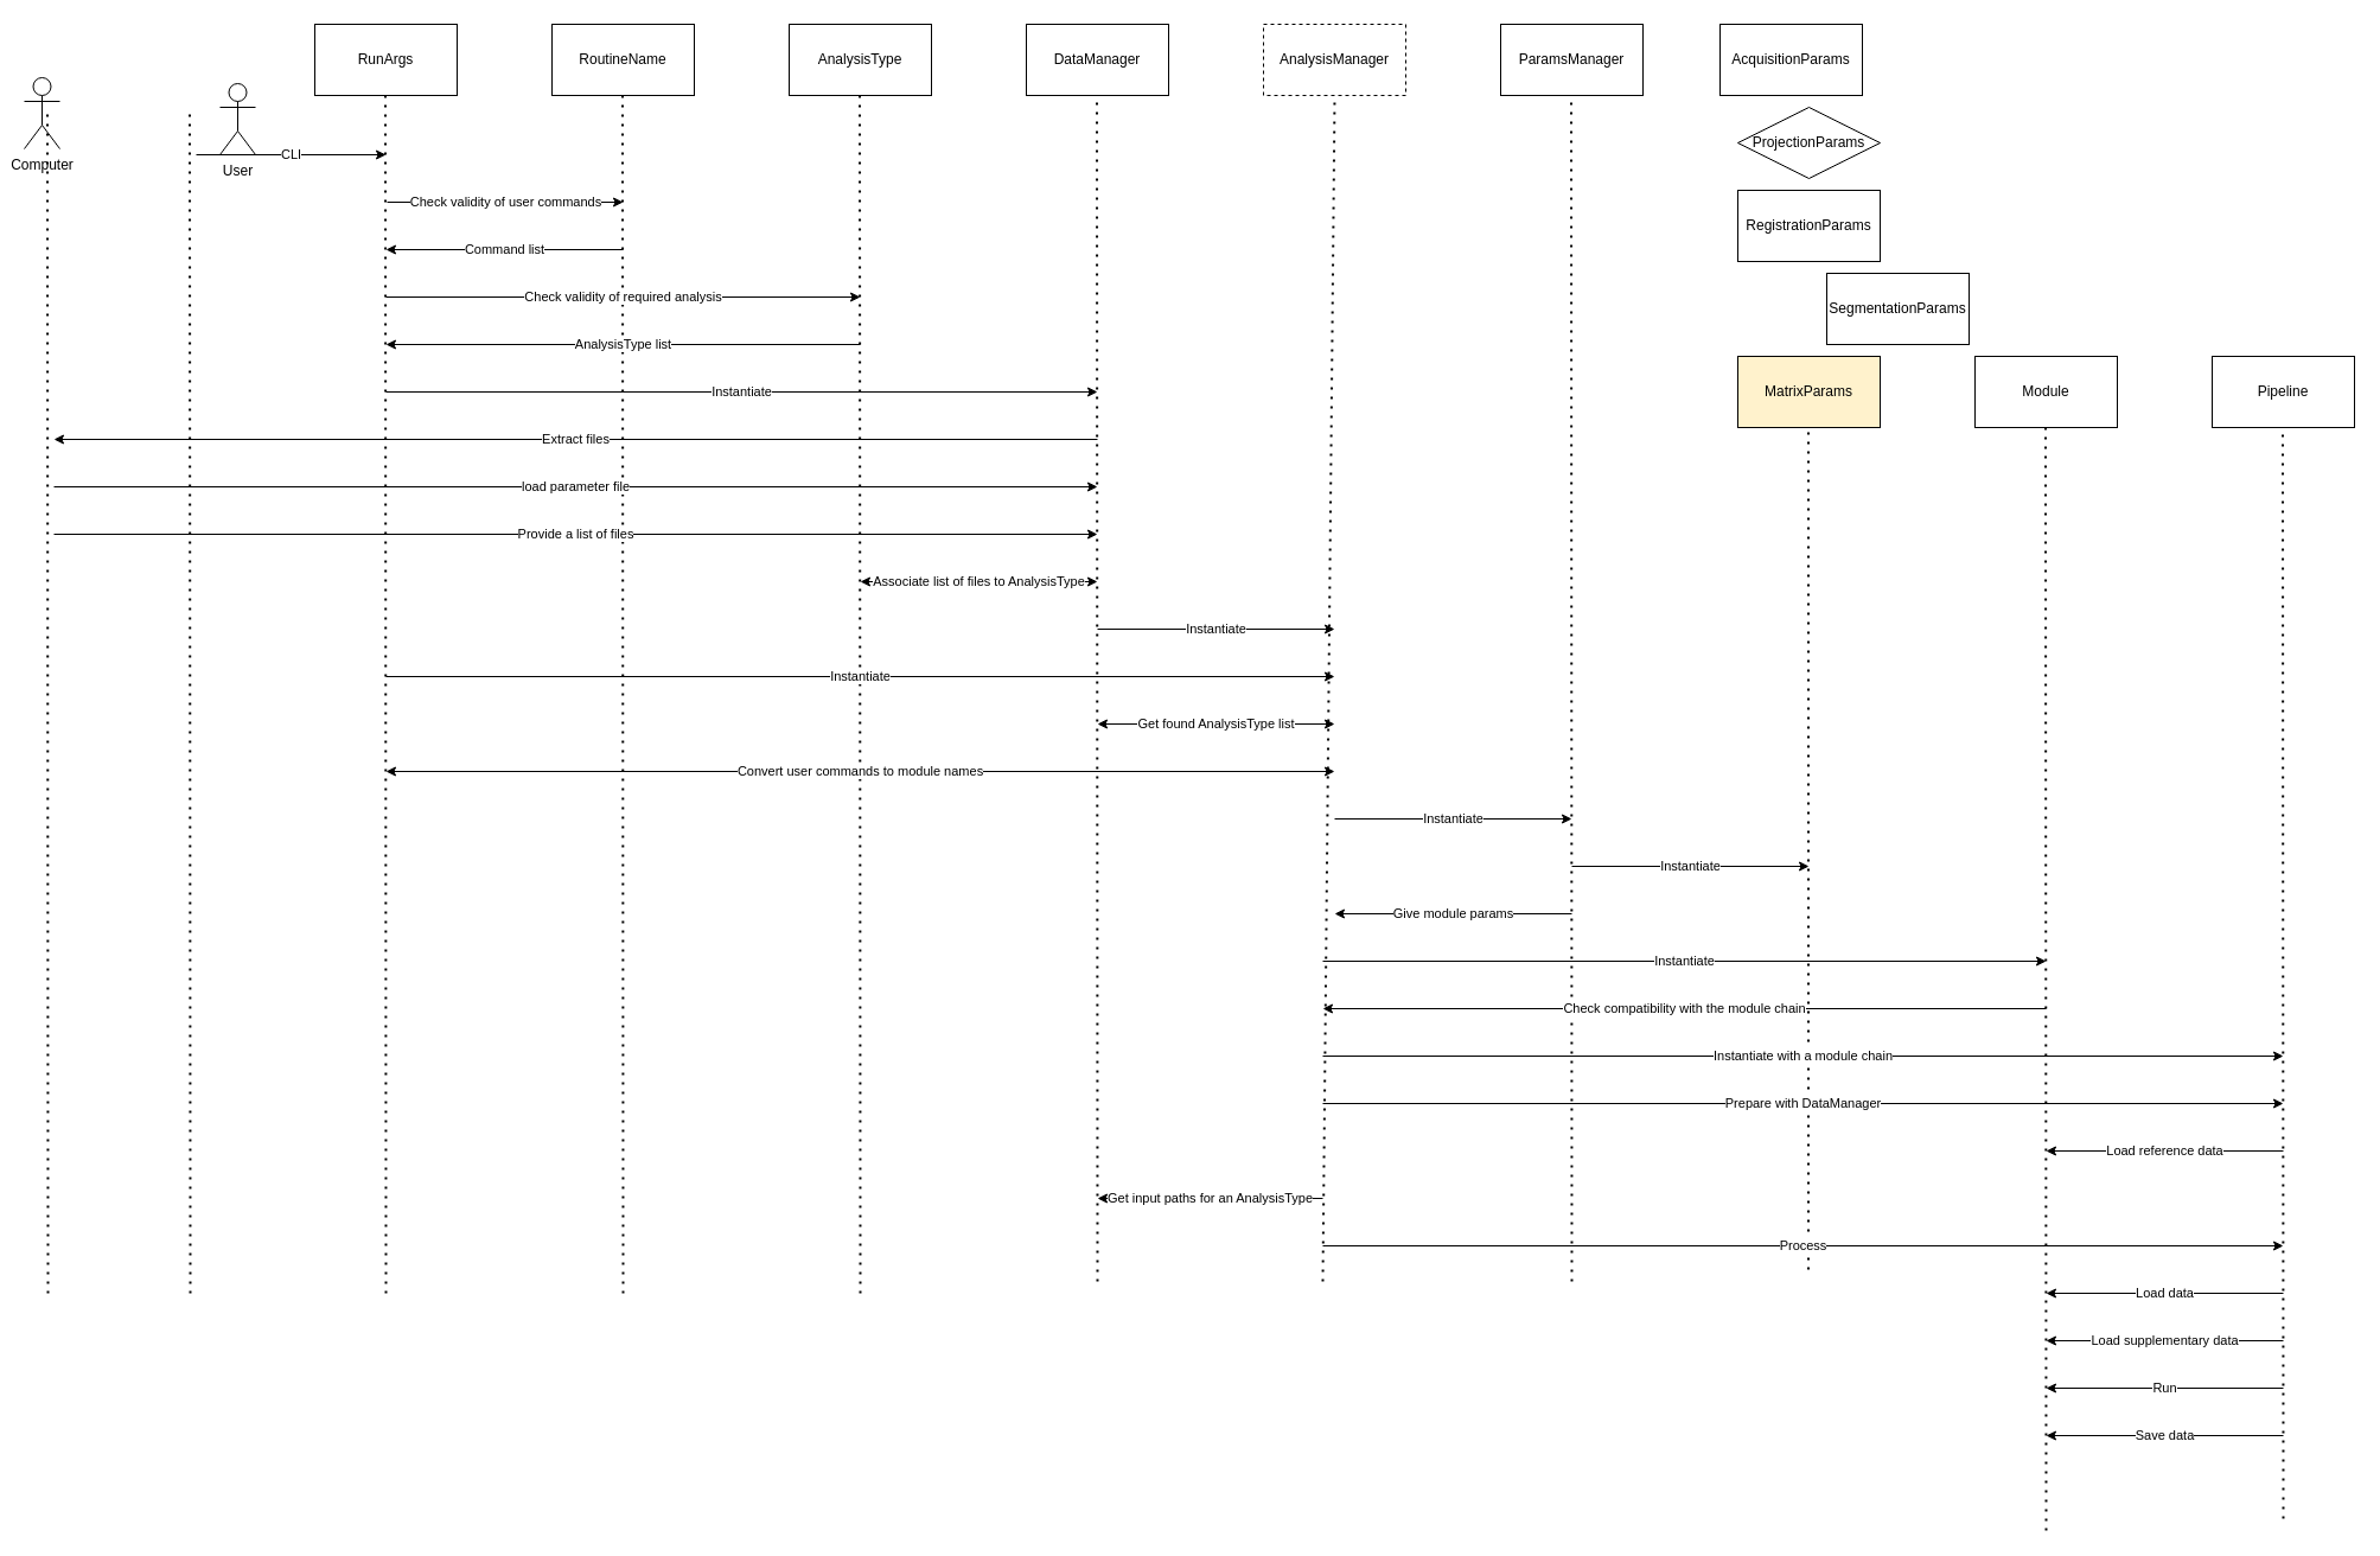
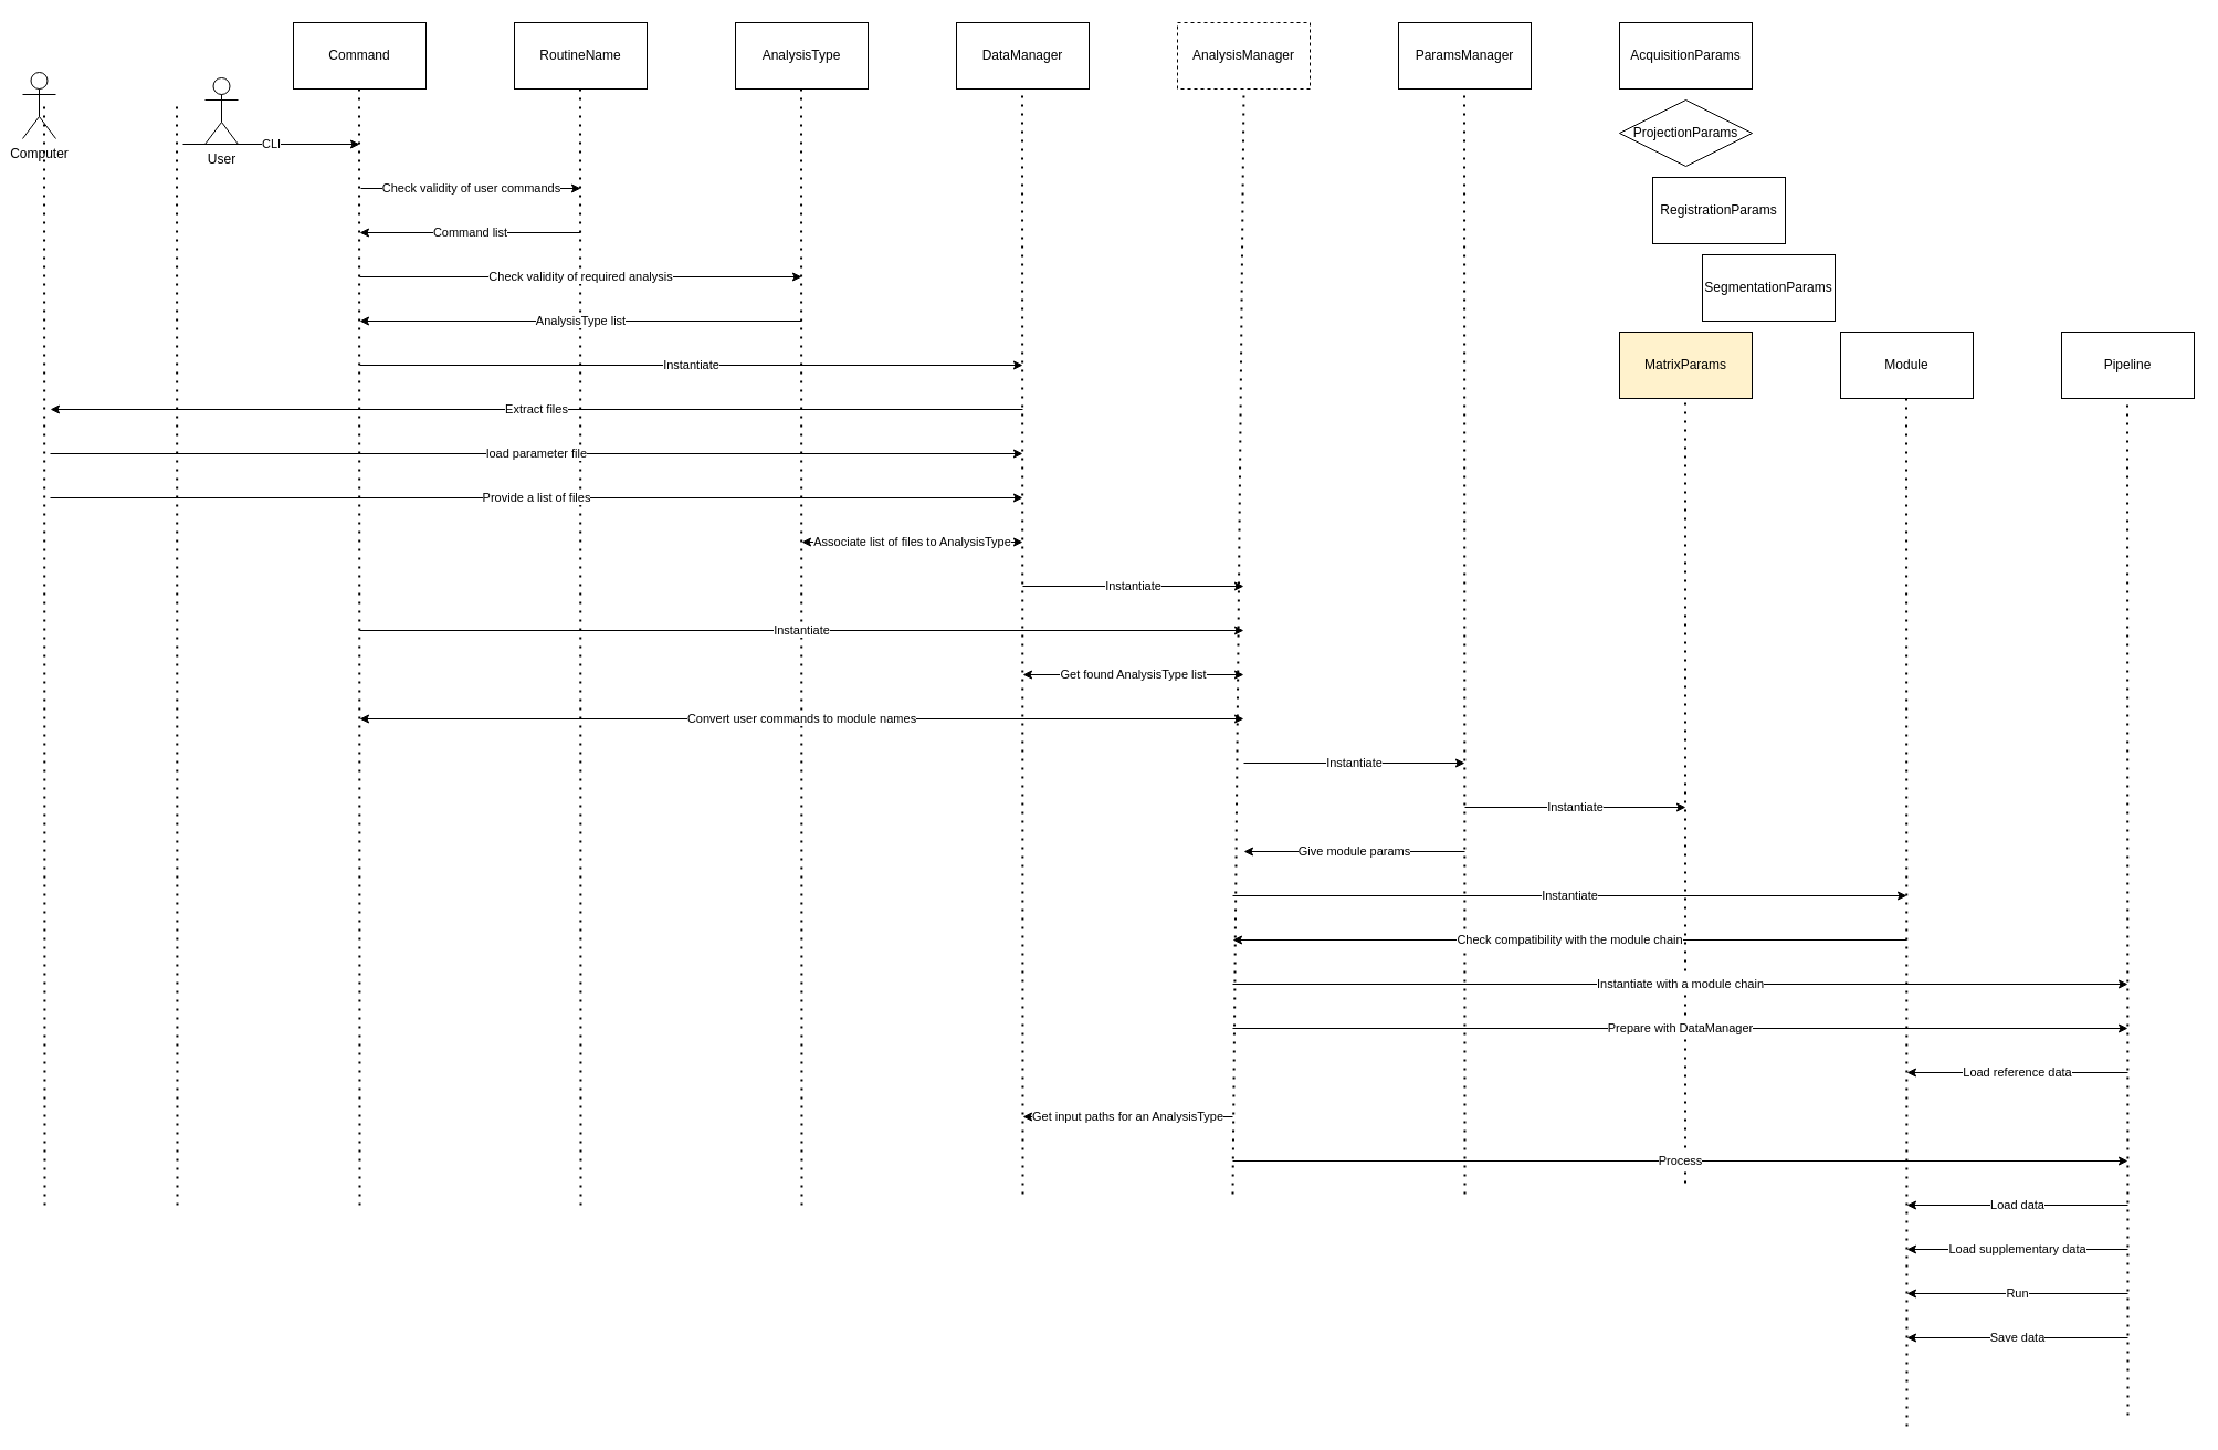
  <mxCell id="0" />
  <mxCell id="1" parent="0" />
  <mxCell id="2" value="&lt;div&gt;AnalysisManager&lt;/div&gt;" style="rounded=0;whiteSpace=wrap;html=1;dashed=1;" parent="1" vertex="1"><mxGeometry x="1065" y="20" width="120" height="60" as="geometry" /></mxCell>
  <mxCell id="3" value="DataManager" style="rounded=0;whiteSpace=wrap;html=1;" parent="1" vertex="1"><mxGeometry x="865" y="20" width="120" height="60" as="geometry" /></mxCell>
  <mxCell id="4" value="&lt;div&gt;Module&lt;/div&gt;" style="rounded=0;whiteSpace=wrap;html=1;" parent="1" vertex="1"><mxGeometry x="1665" y="300" width="120" height="60" as="geometry" /></mxCell>
  <mxCell id="5" value="&lt;div&gt;Pipeline&lt;/div&gt;" style="rounded=0;whiteSpace=wrap;html=1;" parent="1" vertex="1"><mxGeometry x="1865" y="300" width="120" height="60" as="geometry" /></mxCell>
  <mxCell id="6" value="&lt;div&gt;AnalysisType&lt;/div&gt;" style="rounded=0;whiteSpace=wrap;html=1;" parent="1" vertex="1"><mxGeometry x="665" y="20" width="120" height="60" as="geometry" /></mxCell>
- <mxCell id="7" value="RunArgs" style="rounded=0;whiteSpace=wrap;html=1;" parent="1" vertex="1"><mxGeometry x="265" y="20" width="120" height="60" as="geometry" /></mxCell>
+ <mxCell id="7" value="Command" style="rounded=0;whiteSpace=wrap;html=1;" parent="1" vertex="1"><mxGeometry x="265" y="20" width="120" height="60" as="geometry" /></mxCell>
  <mxCell id="8" value="RoutineName" style="rounded=0;whiteSpace=wrap;html=1;" parent="1" vertex="1"><mxGeometry x="465" y="20" width="120" height="60" as="geometry" /></mxCell>
  <mxCell id="9" value="ParamsManager" style="rounded=0;whiteSpace=wrap;html=1;" parent="1" vertex="1"><mxGeometry x="1265" y="20" width="120" height="60" as="geometry" /></mxCell>
  <mxCell id="10" value="SegmentationParams" style="rounded=0;whiteSpace=wrap;html=1;" parent="1" vertex="1"><mxGeometry x="1540" y="230" width="120" height="60" as="geometry" /></mxCell>
- <mxCell id="11" value="RegistrationParams" style="rounded=0;whiteSpace=wrap;html=1;" parent="1" vertex="1"><mxGeometry x="1465" y="160" width="120" height="60" as="geometry" /></mxCell>
+ <mxCell id="11" value="RegistrationParams" style="rounded=0;whiteSpace=wrap;html=1;" parent="1" vertex="1"><mxGeometry x="1495" y="160" width="120" height="60" as="geometry" /></mxCell>
  <mxCell id="12" value="ProjectionParams" style="rhombus;whiteSpace=wrap;html=1;" parent="1" vertex="1"><mxGeometry x="1465" y="90" width="120" height="60" as="geometry" /></mxCell>
  <mxCell id="13" value="MatrixParams" style="rounded=0;whiteSpace=wrap;html=1;fillColor=#fff2cc;" parent="1" vertex="1"><mxGeometry x="1465" y="300" width="120" height="60" as="geometry" /></mxCell>
- <mxCell id="14" value="&lt;div&gt;AcquisitionParams&lt;/div&gt;" style="rounded=0;whiteSpace=wrap;html=1;" parent="1" vertex="1"><mxGeometry x="1450" y="20" width="120" height="60" as="geometry" /></mxCell>
+ <mxCell id="14" value="&lt;div&gt;AcquisitionParams&lt;/div&gt;" style="rounded=0;whiteSpace=wrap;html=1;" parent="1" vertex="1"><mxGeometry x="1465" y="20" width="120" height="60" as="geometry" /></mxCell>
  <mxCell id="15" value="User" style="shape=umlActor;verticalLabelPosition=bottom;verticalAlign=top;html=1;outlineConnect=0;" parent="1" vertex="1"><mxGeometry x="185" y="70" width="30" height="60" as="geometry" /></mxCell>
  <mxCell id="16" value="" style="endArrow=none;dashed=1;html=1;dashPattern=1 3;strokeWidth=2;rounded=0;entryX=0.5;entryY=1;entryDx=0;entryDy=0;" parent="1" target="2" edge="1"><mxGeometry width="50" height="50" relative="1" as="geometry"><mxPoint x="1115" y="1080" as="sourcePoint" /><mxPoint x="1195" y="340" as="targetPoint" /></mxGeometry></mxCell>
  <mxCell id="17" value="" style="endArrow=none;dashed=1;html=1;dashPattern=1 3;strokeWidth=2;rounded=0;entryX=0.5;entryY=1;entryDx=0;entryDy=0;" parent="1" edge="1"><mxGeometry width="50" height="50" relative="1" as="geometry"><mxPoint x="325" y="1090" as="sourcePoint" /><mxPoint x="324.5" y="80" as="targetPoint" /></mxGeometry></mxCell>
  <mxCell id="18" value="" style="endArrow=none;dashed=1;html=1;dashPattern=1 3;strokeWidth=2;rounded=0;entryX=0.5;entryY=1;entryDx=0;entryDy=0;" parent="1" edge="1"><mxGeometry width="50" height="50" relative="1" as="geometry"><mxPoint x="525" y="1090" as="sourcePoint" /><mxPoint x="524.5" y="80" as="targetPoint" /></mxGeometry></mxCell>
  <mxCell id="19" value="" style="endArrow=none;dashed=1;html=1;dashPattern=1 3;strokeWidth=2;rounded=0;entryX=0.5;entryY=1;entryDx=0;entryDy=0;exitX=0.5;exitY=0;exitDx=0;exitDy=0;" parent="1" edge="1"><mxGeometry width="50" height="50" relative="1" as="geometry"><mxPoint x="1524.5" y="1070" as="sourcePoint" /><mxPoint x="1524.5" y="360" as="targetPoint" /></mxGeometry></mxCell>
  <mxCell id="20" value="" style="endArrow=none;dashed=1;html=1;dashPattern=1 3;strokeWidth=2;rounded=0;entryX=0.5;entryY=1;entryDx=0;entryDy=0;" parent="1" edge="1"><mxGeometry width="50" height="50" relative="1" as="geometry"><mxPoint x="1325" y="1080" as="sourcePoint" /><mxPoint x="1324.5" y="80" as="targetPoint" /></mxGeometry></mxCell>
  <mxCell id="21" value="" style="endArrow=none;dashed=1;html=1;dashPattern=1 3;strokeWidth=2;rounded=0;entryX=0.5;entryY=1;entryDx=0;entryDy=0;" parent="1" edge="1"><mxGeometry width="50" height="50" relative="1" as="geometry"><mxPoint x="725" y="1090" as="sourcePoint" /><mxPoint x="724.5" y="80" as="targetPoint" /></mxGeometry></mxCell>
  <mxCell id="22" value="" style="endArrow=none;dashed=1;html=1;dashPattern=1 3;strokeWidth=2;rounded=0;entryX=0.5;entryY=1;entryDx=0;entryDy=0;" parent="1" edge="1"><mxGeometry width="50" height="50" relative="1" as="geometry"><mxPoint x="1725" y="1290" as="sourcePoint" /><mxPoint x="1724.5" y="360" as="targetPoint" /></mxGeometry></mxCell>
  <mxCell id="23" value="" style="endArrow=none;dashed=1;html=1;dashPattern=1 3;strokeWidth=2;rounded=0;entryX=0.5;entryY=1;entryDx=0;entryDy=0;" parent="1" edge="1"><mxGeometry width="50" height="50" relative="1" as="geometry"><mxPoint x="1925" y="1280" as="sourcePoint" /><mxPoint x="1924.5" y="360" as="targetPoint" /></mxGeometry></mxCell>
  <mxCell id="24" value="" style="endArrow=none;dashed=1;html=1;dashPattern=1 3;strokeWidth=2;rounded=0;entryX=0.5;entryY=1;entryDx=0;entryDy=0;" parent="1" edge="1"><mxGeometry width="50" height="50" relative="1" as="geometry"><mxPoint x="925" y="1080" as="sourcePoint" /><mxPoint x="924.5" y="80" as="targetPoint" /></mxGeometry></mxCell>
  <mxCell id="25" value="" style="endArrow=none;dashed=1;html=1;dashPattern=1 3;strokeWidth=2;rounded=0;entryX=0.5;entryY=1;entryDx=0;entryDy=0;" parent="1" edge="1"><mxGeometry width="50" height="50" relative="1" as="geometry"><mxPoint x="160" y="1090" as="sourcePoint" /><mxPoint x="159.5" y="95" as="targetPoint" /></mxGeometry></mxCell>
  <mxCell id="26" value="CLI" style="endArrow=classic;html=1;rounded=0;" parent="1" edge="1"><mxGeometry width="50" height="50" relative="1" as="geometry"><mxPoint x="165" y="130" as="sourcePoint" /><mxPoint x="325" y="130" as="targetPoint" /></mxGeometry></mxCell>
  <mxCell id="27" value="&lt;div&gt;Check validity of user commands&lt;/div&gt;" style="endArrow=classic;html=1;rounded=0;" parent="1" edge="1"><mxGeometry width="50" height="50" relative="1" as="geometry"><mxPoint x="326" y="170" as="sourcePoint" /><mxPoint x="525" y="170" as="targetPoint" /></mxGeometry></mxCell>
  <mxCell id="28" value="Instantiate with a module chain" style="endArrow=classic;html=1;rounded=0;" parent="1" edge="1"><mxGeometry width="50" height="50" relative="1" as="geometry"><mxPoint x="1115" y="890" as="sourcePoint" /><mxPoint x="1925" y="890" as="targetPoint" /></mxGeometry></mxCell>
  <mxCell id="29" value="Command list" style="endArrow=classic;html=1;rounded=0;" parent="1" edge="1"><mxGeometry width="50" height="50" relative="1" as="geometry"><mxPoint x="525" y="210" as="sourcePoint" /><mxPoint x="325" y="210" as="targetPoint" /></mxGeometry></mxCell>
  <mxCell id="30" value="&lt;div&gt;Check validity of required analysis&lt;/div&gt;" style="endArrow=classic;html=1;rounded=0;" parent="1" edge="1"><mxGeometry width="50" height="50" relative="1" as="geometry"><mxPoint x="325" y="250" as="sourcePoint" /><mxPoint x="725" y="250" as="targetPoint" /></mxGeometry></mxCell>
  <mxCell id="31" value="AnalysisType list" style="endArrow=classic;html=1;rounded=0;" parent="1" edge="1"><mxGeometry width="50" height="50" relative="1" as="geometry"><mxPoint x="725" y="290" as="sourcePoint" /><mxPoint x="325" y="290" as="targetPoint" /></mxGeometry></mxCell>
  <mxCell id="32" value="Instantiate" style="endArrow=classic;html=1;rounded=0;" parent="1" edge="1"><mxGeometry width="50" height="50" relative="1" as="geometry"><mxPoint x="325" y="330" as="sourcePoint" /><mxPoint x="925" y="330" as="targetPoint" /></mxGeometry></mxCell>
  <mxCell id="33" value="Computer" style="shape=umlActor;verticalLabelPosition=bottom;verticalAlign=top;html=1;outlineConnect=0;" parent="1" vertex="1"><mxGeometry x="20" y="65" width="30" height="60" as="geometry" /></mxCell>
  <mxCell id="34" value="" style="endArrow=none;dashed=1;html=1;dashPattern=1 3;strokeWidth=2;rounded=0;entryX=0.5;entryY=1;entryDx=0;entryDy=0;" parent="1" edge="1"><mxGeometry width="50" height="50" relative="1" as="geometry"><mxPoint x="40" y="1090" as="sourcePoint" /><mxPoint x="39.5" y="95" as="targetPoint" /></mxGeometry></mxCell>
  <mxCell id="35" value="Extract files" style="endArrow=classic;html=1;rounded=0;" parent="1" edge="1"><mxGeometry width="50" height="50" relative="1" as="geometry"><mxPoint x="925" y="370" as="sourcePoint" /><mxPoint x="45" y="370" as="targetPoint" /></mxGeometry></mxCell>
  <mxCell id="36" value="load parameter file" style="endArrow=classic;html=1;rounded=0;" parent="1" edge="1"><mxGeometry width="50" height="50" relative="1" as="geometry"><mxPoint x="45" y="410" as="sourcePoint" /><mxPoint x="925" y="410" as="targetPoint" /></mxGeometry></mxCell>
  <mxCell id="37" value="Provide a list of files" style="endArrow=classic;html=1;rounded=0;" parent="1" edge="1"><mxGeometry width="50" height="50" relative="1" as="geometry"><mxPoint x="45" y="450" as="sourcePoint" /><mxPoint x="925" y="450" as="targetPoint" /></mxGeometry></mxCell>
  <mxCell id="38" value="Associate list of files to AnalysisType" style="endArrow=classic;startArrow=classic;html=1;rounded=0;" parent="1" edge="1"><mxGeometry width="50" height="50" relative="1" as="geometry"><mxPoint x="725" y="490" as="sourcePoint" /><mxPoint x="925" y="490" as="targetPoint" /></mxGeometry></mxCell>
  <mxCell id="39" value="Instantiate" style="endArrow=classic;html=1;rounded=0;" edge="1" parent="1"><mxGeometry width="50" height="50" relative="1" as="geometry"><mxPoint x="925" y="530" as="sourcePoint" /><mxPoint x="1125" y="530" as="targetPoint" /></mxGeometry></mxCell>
  <mxCell id="40" value="Instantiate" style="endArrow=classic;html=1;rounded=0;" edge="1" parent="1"><mxGeometry width="50" height="50" relative="1" as="geometry"><mxPoint x="325" y="570" as="sourcePoint" /><mxPoint x="1125" y="570" as="targetPoint" /></mxGeometry></mxCell>
  <mxCell id="41" value="Get found AnalysisType list" style="endArrow=classic;startArrow=classic;html=1;rounded=0;" edge="1" parent="1"><mxGeometry width="50" height="50" relative="1" as="geometry"><mxPoint x="925" y="610" as="sourcePoint" /><mxPoint x="1125" y="610" as="targetPoint" /></mxGeometry></mxCell>
  <mxCell id="42" value="Convert user commands to module names" style="endArrow=classic;startArrow=classic;html=1;rounded=0;" edge="1" parent="1"><mxGeometry width="50" height="50" relative="1" as="geometry"><mxPoint x="325" y="650" as="sourcePoint" /><mxPoint x="1125" y="650" as="targetPoint" /></mxGeometry></mxCell>
  <mxCell id="43" value="Instantiate" style="endArrow=classic;html=1;rounded=0;" edge="1" parent="1"><mxGeometry width="50" height="50" relative="1" as="geometry"><mxPoint x="1125" y="690" as="sourcePoint" /><mxPoint x="1325" y="690" as="targetPoint" /></mxGeometry></mxCell>
  <mxCell id="44" value="Instantiate" style="endArrow=classic;html=1;rounded=0;" edge="1" parent="1"><mxGeometry width="50" height="50" relative="1" as="geometry"><mxPoint x="1325" y="730" as="sourcePoint" /><mxPoint x="1525" y="730" as="targetPoint" /></mxGeometry></mxCell>
  <mxCell id="45" value="Give module params" style="endArrow=classic;html=1;rounded=0;" edge="1" parent="1"><mxGeometry width="50" height="50" relative="1" as="geometry"><mxPoint x="1325" y="770" as="sourcePoint" /><mxPoint x="1125" y="770" as="targetPoint" /></mxGeometry></mxCell>
  <mxCell id="46" value="Instantiate" style="endArrow=classic;html=1;rounded=0;" edge="1" parent="1"><mxGeometry width="50" height="50" relative="1" as="geometry"><mxPoint x="1115" y="810" as="sourcePoint" /><mxPoint x="1725" y="810" as="targetPoint" /></mxGeometry></mxCell>
  <mxCell id="47" value="Check compatibility with the module chain" style="endArrow=classic;html=1;rounded=0;" edge="1" parent="1"><mxGeometry width="50" height="50" relative="1" as="geometry"><mxPoint x="1725" y="850" as="sourcePoint" /><mxPoint x="1115" y="850" as="targetPoint" /></mxGeometry></mxCell>
  <mxCell id="48" value="Get input paths for an AnalysisType" style="endArrow=classic;html=1;rounded=0;" edge="1" parent="1"><mxGeometry width="50" height="50" relative="1" as="geometry"><mxPoint x="1115" y="1010" as="sourcePoint" /><mxPoint x="925" y="1010" as="targetPoint" /></mxGeometry></mxCell>
  <mxCell id="49" value="Prepare with DataManager" style="endArrow=classic;html=1;rounded=0;" edge="1" parent="1"><mxGeometry width="50" height="50" relative="1" as="geometry"><mxPoint x="1115" y="930" as="sourcePoint" /><mxPoint x="1925" y="930" as="targetPoint" /></mxGeometry></mxCell>
  <mxCell id="50" value="Load reference data" style="endArrow=classic;html=1;rounded=0;" edge="1" parent="1"><mxGeometry width="50" height="50" relative="1" as="geometry"><mxPoint x="1925" y="970" as="sourcePoint" /><mxPoint x="1725" y="970" as="targetPoint" /></mxGeometry></mxCell>
  <mxCell id="51" value="&lt;div&gt;Process&lt;/div&gt;" style="endArrow=classic;html=1;rounded=0;" edge="1" parent="1"><mxGeometry width="50" height="50" relative="1" as="geometry"><mxPoint x="1115" y="1050" as="sourcePoint" /><mxPoint x="1925" y="1050" as="targetPoint" /></mxGeometry></mxCell>
  <mxCell id="52" value="Load data" style="endArrow=classic;html=1;rounded=0;" edge="1" parent="1"><mxGeometry width="50" height="50" relative="1" as="geometry"><mxPoint x="1925" y="1090" as="sourcePoint" /><mxPoint x="1725" y="1090" as="targetPoint" /></mxGeometry></mxCell>
  <mxCell id="53" value="Load supplementary data" style="endArrow=classic;html=1;rounded=0;" edge="1" parent="1"><mxGeometry width="50" height="50" relative="1" as="geometry"><mxPoint x="1925" y="1130" as="sourcePoint" /><mxPoint x="1725" y="1130" as="targetPoint" /></mxGeometry></mxCell>
  <mxCell id="54" value="Run" style="endArrow=classic;html=1;rounded=0;" edge="1" parent="1"><mxGeometry width="50" height="50" relative="1" as="geometry"><mxPoint x="1925" y="1170" as="sourcePoint" /><mxPoint x="1725" y="1170" as="targetPoint" /></mxGeometry></mxCell>
  <mxCell id="55" value="Save data" style="endArrow=classic;html=1;rounded=0;" edge="1" parent="1"><mxGeometry width="50" height="50" relative="1" as="geometry"><mxPoint x="1925" y="1210" as="sourcePoint" /><mxPoint x="1725" y="1210" as="targetPoint" /></mxGeometry></mxCell>
